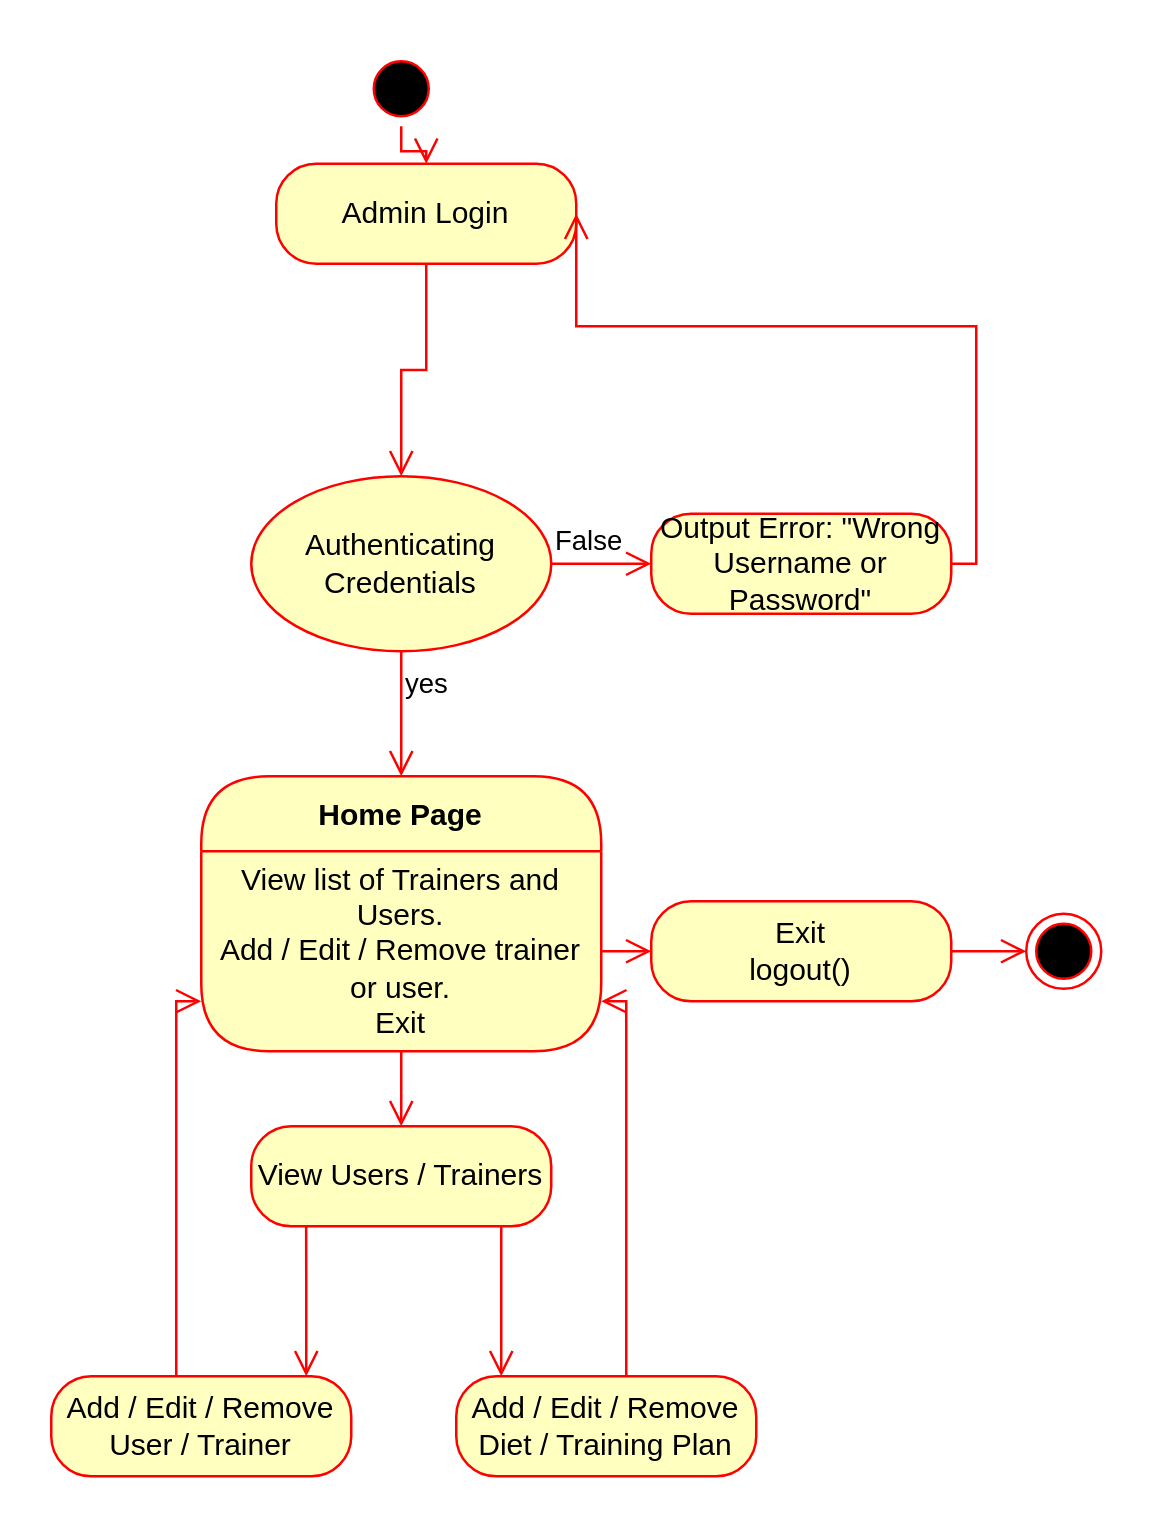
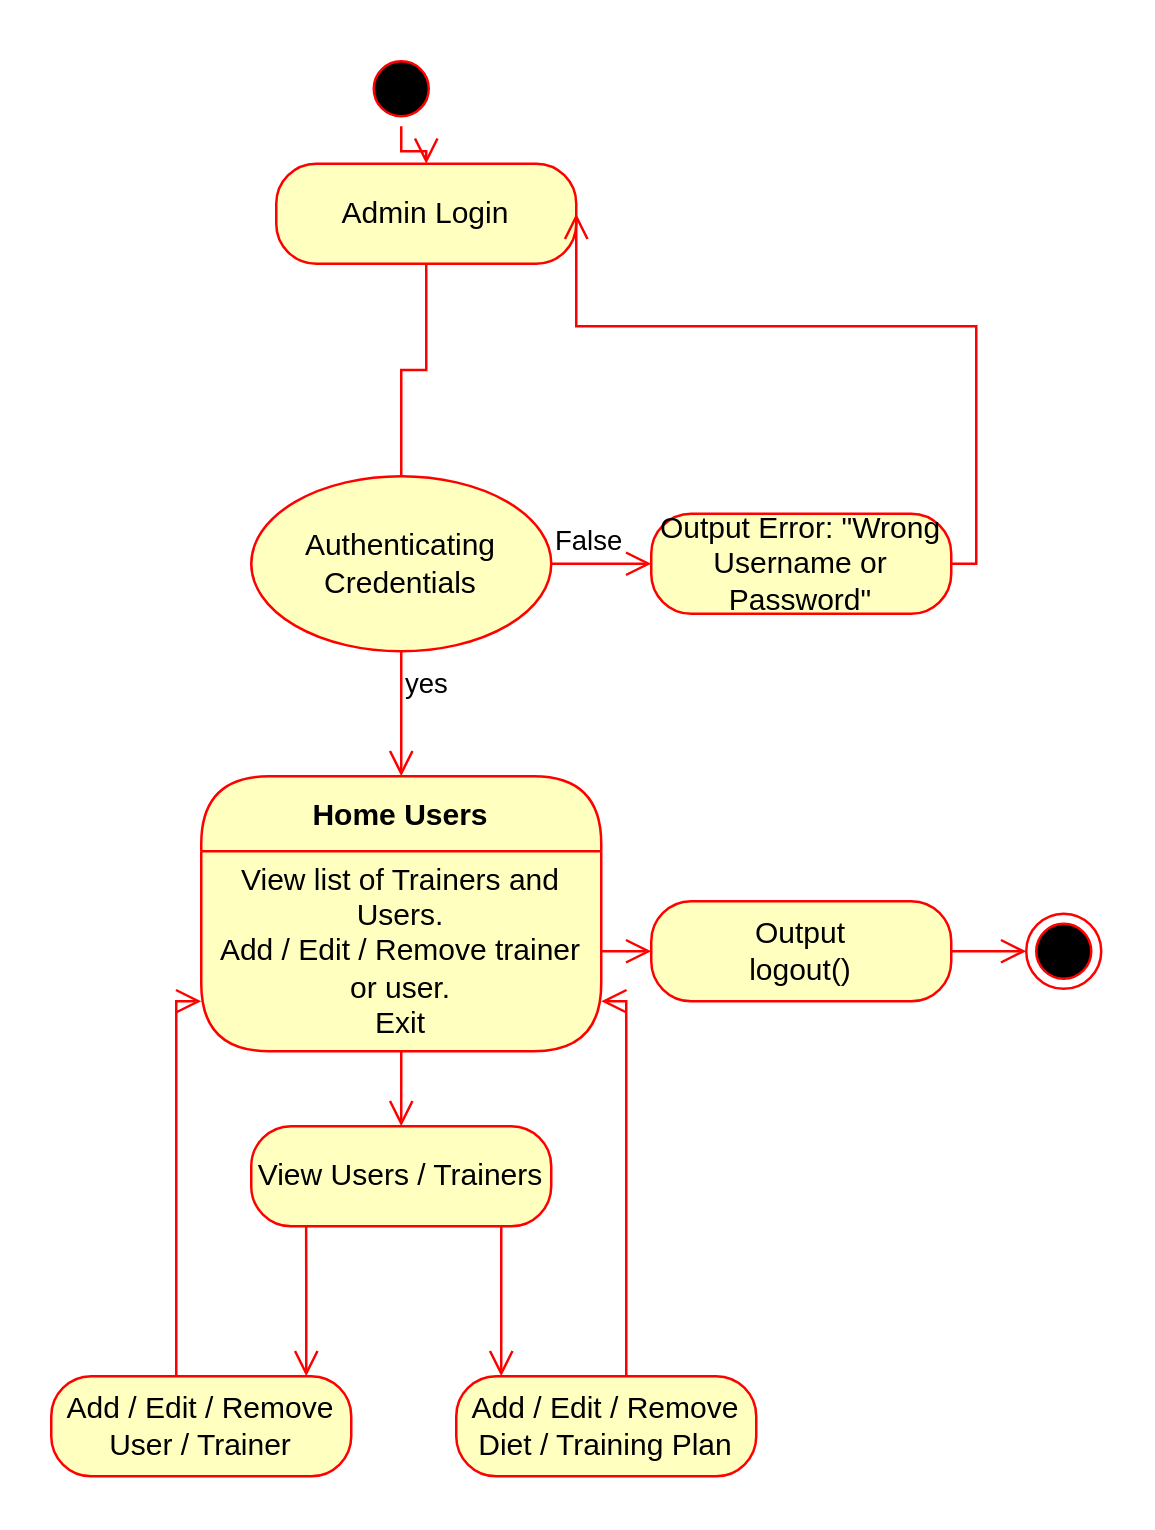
  <mxCell id="0" />
  <mxCell id="1" parent="0" />
  <mxCell id="2" value="" style="ellipse;html=1;shape=startState;fillColor=#000000;strokeColor=#ff0000;" vertex="1" parent="1"><mxGeometry x="145" y="20" width="30" height="30" as="geometry" /></mxCell>
  <mxCell id="3" value="" style="edgeStyle=orthogonalEdgeStyle;html=1;verticalAlign=bottom;endArrow=open;endSize=8;strokeColor=#ff0000;rounded=0;entryX=0.5;entryY=0;entryDx=0;entryDy=0;" edge="1" source="2" parent="1" target="4"><mxGeometry relative="1" as="geometry"><mxPoint x="165" y="110" as="targetPoint" /></mxGeometry></mxCell>
  <mxCell id="4" value="Admin Login" style="rounded=1;whiteSpace=wrap;html=1;arcSize=40;fontColor=#000000;fillColor=#ffffc0;strokeColor=#ff0000;" vertex="1" parent="1"><mxGeometry x="110" y="65" width="120" height="40" as="geometry" /></mxCell>
- <mxCell id="5" value="" style="edgeStyle=orthogonalEdgeStyle;html=1;verticalAlign=bottom;endArrow=open;endSize=8;strokeColor=#ff0000;rounded=0;entryX=0.5;entryY=0;entryDx=0;entryDy=0;" edge="1" source="4" parent="1" target="6"><mxGeometry relative="1" as="geometry"><mxPoint x="150" y="190" as="targetPoint" /></mxGeometry></mxCell>
+ <mxCell id="5" value="" style="edgeStyle=orthogonalEdgeStyle;html=1;verticalAlign=bottom;endArrow=none;endSize=8;strokeColor=#ff0000;rounded=0;entryX=0.5;entryY=0;entryDx=0;entryDy=0;" edge="1" source="4" parent="1" target="6"><mxGeometry relative="1" as="geometry"><mxPoint x="150" y="190" as="targetPoint" /></mxGeometry></mxCell>
  <mxCell id="6" value="Authenticating Credentials" style="ellipse;whiteSpace=wrap;html=1;fillColor=#ffffc0;strokeColor=#ff0000;" vertex="1" parent="1"><mxGeometry x="100" y="190" width="120" height="70" as="geometry" /></mxCell>
  <mxCell id="7" value="False" style="edgeStyle=orthogonalEdgeStyle;html=1;align=left;verticalAlign=bottom;endArrow=open;endSize=8;strokeColor=#ff0000;rounded=0;entryX=0;entryY=0.5;entryDx=0;entryDy=0;" edge="1" source="6" parent="1" target="9"><mxGeometry x="-1" relative="1" as="geometry"><mxPoint x="300" y="230" as="targetPoint" /></mxGeometry></mxCell>
  <mxCell id="8" value="yes" style="edgeStyle=orthogonalEdgeStyle;html=1;align=left;verticalAlign=top;endArrow=open;endSize=8;strokeColor=#ff0000;rounded=0;entryX=0.5;entryY=0;entryDx=0;entryDy=0;" edge="1" source="6" parent="1" target="11"><mxGeometry x="-1" relative="1" as="geometry"><mxPoint x="160" y="310" as="targetPoint" /></mxGeometry></mxCell>
  <mxCell id="9" value="Output Error: &quot;Wrong Username or Password&quot;" style="rounded=1;whiteSpace=wrap;html=1;arcSize=40;fontColor=#000000;fillColor=#ffffc0;strokeColor=#ff0000;" vertex="1" parent="1"><mxGeometry x="260" y="205" width="120" height="40" as="geometry" /></mxCell>
  <mxCell id="10" value="" style="edgeStyle=orthogonalEdgeStyle;html=1;verticalAlign=bottom;endArrow=open;endSize=8;strokeColor=#ff0000;rounded=0;entryX=1;entryY=0.5;entryDx=0;entryDy=0;" edge="1" source="9" parent="1" target="4"><mxGeometry relative="1" as="geometry"><mxPoint x="390" y="300" as="targetPoint" /><Array as="points"><mxPoint x="390" y="225" /><mxPoint x="390" y="130" /></Array></mxGeometry></mxCell>
- <mxCell id="11" value="Home Page" style="swimlane;fontStyle=1;align=center;verticalAlign=middle;childLayout=stackLayout;horizontal=1;startSize=30;horizontalStack=0;resizeParent=0;resizeLast=1;container=0;fontColor=#000000;collapsible=0;rounded=1;arcSize=30;strokeColor=#ff0000;fillColor=#ffffc0;swimlaneFillColor=#ffffc0;dropTarget=0;" vertex="1" parent="1"><mxGeometry x="80" y="310" width="160" height="110" as="geometry" /></mxCell>
+ <mxCell id="11" value="Home Users" style="swimlane;fontStyle=1;align=center;verticalAlign=middle;childLayout=stackLayout;horizontal=1;startSize=30;horizontalStack=0;resizeParent=0;resizeLast=1;container=0;fontColor=#000000;collapsible=0;rounded=1;arcSize=30;strokeColor=#ff0000;fillColor=#ffffc0;swimlaneFillColor=#ffffc0;dropTarget=0;" vertex="1" parent="1"><mxGeometry x="80" y="310" width="160" height="110" as="geometry" /></mxCell>
  <mxCell id="12" value="View list of Trainers and Users.&lt;br&gt;Add / Edit / Remove trainer or user.&lt;br&gt;Exit" style="text;html=1;strokeColor=none;fillColor=none;align=center;verticalAlign=middle;spacingLeft=4;spacingRight=4;whiteSpace=wrap;overflow=hidden;rotatable=0;fontColor=#000000;" vertex="1" parent="11"><mxGeometry y="30" width="160" height="80" as="geometry" /></mxCell>
  <mxCell id="13" value="" style="edgeStyle=orthogonalEdgeStyle;html=1;verticalAlign=bottom;endArrow=open;endSize=8;strokeColor=#ff0000;rounded=0;" edge="1" source="11" parent="1"><mxGeometry relative="1" as="geometry"><mxPoint x="160" y="450" as="targetPoint" /></mxGeometry></mxCell>
  <mxCell id="14" value="" style="edgeStyle=orthogonalEdgeStyle;html=1;verticalAlign=bottom;endArrow=open;endSize=8;strokeColor=#ff0000;rounded=0;exitX=1;exitY=0.5;exitDx=0;exitDy=0;" edge="1" parent="1" source="12" target="15"><mxGeometry relative="1" as="geometry"><mxPoint x="380" y="380" as="targetPoint" /><mxPoint x="310" y="370" as="sourcePoint" /></mxGeometry></mxCell>
- <mxCell id="15" value="Exit&lt;br&gt;logout()" style="rounded=1;whiteSpace=wrap;html=1;arcSize=40;fontColor=#000000;fillColor=#ffffc0;strokeColor=#ff0000;" vertex="1" parent="1"><mxGeometry x="260" y="360" width="120" height="40" as="geometry" /></mxCell>
+ <mxCell id="15" value="Output&lt;br&gt;logout()" style="rounded=1;whiteSpace=wrap;html=1;arcSize=40;fontColor=#000000;fillColor=#ffffc0;strokeColor=#ff0000;" vertex="1" parent="1"><mxGeometry x="260" y="360" width="120" height="40" as="geometry" /></mxCell>
  <mxCell id="16" value="" style="ellipse;html=1;shape=endState;fillColor=#000000;strokeColor=#ff0000;" vertex="1" parent="1"><mxGeometry x="410" y="365" width="30" height="30" as="geometry" /></mxCell>
  <mxCell id="17" value="" style="edgeStyle=orthogonalEdgeStyle;html=1;align=left;verticalAlign=bottom;endArrow=open;endSize=8;strokeColor=#ff0000;rounded=0;entryX=0;entryY=0.5;entryDx=0;entryDy=0;exitX=1;exitY=0.5;exitDx=0;exitDy=0;" edge="1" parent="1" source="15" target="16"><mxGeometry x="-1" relative="1" as="geometry"><mxPoint x="270" y="235" as="targetPoint" /><mxPoint x="360" y="300" as="sourcePoint" /></mxGeometry></mxCell>
  <mxCell id="18" value="View Users / Trainers" style="rounded=1;whiteSpace=wrap;html=1;arcSize=40;fontColor=#000000;fillColor=#ffffc0;strokeColor=#ff0000;" vertex="1" parent="1"><mxGeometry x="100" y="450" width="120" height="40" as="geometry" /></mxCell>
  <mxCell id="19" value="" style="edgeStyle=orthogonalEdgeStyle;html=1;verticalAlign=bottom;endArrow=open;endSize=8;strokeColor=#ff0000;rounded=0;" edge="1" source="18" parent="1"><mxGeometry relative="1" as="geometry"><mxPoint x="200" y="550" as="targetPoint" /><Array as="points"><mxPoint x="200" y="550" /></Array></mxGeometry></mxCell>
  <mxCell id="20" value="" style="edgeStyle=orthogonalEdgeStyle;html=1;verticalAlign=bottom;endArrow=open;endSize=8;strokeColor=#ff0000;rounded=0;exitX=0.183;exitY=1.005;exitDx=0;exitDy=0;exitPerimeter=0;" edge="1" parent="1" source="18"><mxGeometry relative="1" as="geometry"><mxPoint x="122" y="550" as="targetPoint" /><mxPoint x="210" y="500" as="sourcePoint" /><Array as="points"><mxPoint x="122" y="510" /><mxPoint x="122" y="510" /></Array></mxGeometry></mxCell>
  <mxCell id="21" value="Add / Edit / Remove&lt;br&gt;User / Trainer" style="rounded=1;whiteSpace=wrap;html=1;arcSize=40;fontColor=#000000;fillColor=#ffffc0;strokeColor=#ff0000;" vertex="1" parent="1"><mxGeometry x="20" y="550" width="120" height="40" as="geometry" /></mxCell>
  <mxCell id="22" value="" style="edgeStyle=orthogonalEdgeStyle;html=1;verticalAlign=bottom;endArrow=open;endSize=8;strokeColor=#ff0000;rounded=0;entryX=0;entryY=0.75;entryDx=0;entryDy=0;" edge="1" source="21" parent="1" target="12"><mxGeometry relative="1" as="geometry"><mxPoint x="80" y="650" as="targetPoint" /><Array as="points"><mxPoint x="70" y="400" /></Array></mxGeometry></mxCell>
  <mxCell id="23" value="Add / Edit / Remove&lt;br&gt;Diet / Training Plan" style="rounded=1;whiteSpace=wrap;html=1;arcSize=40;fontColor=#000000;fillColor=#ffffc0;strokeColor=#ff0000;" vertex="1" parent="1"><mxGeometry x="182" y="550" width="120" height="40" as="geometry" /></mxCell>
  <mxCell id="24" value="" style="edgeStyle=orthogonalEdgeStyle;html=1;verticalAlign=bottom;endArrow=open;endSize=8;strokeColor=#ff0000;rounded=0;entryX=1;entryY=0.75;entryDx=0;entryDy=0;" edge="1" source="23" parent="1" target="12"><mxGeometry relative="1" as="geometry"><mxPoint x="242" y="650" as="targetPoint" /><Array as="points"><mxPoint x="250" y="400" /></Array></mxGeometry></mxCell>
